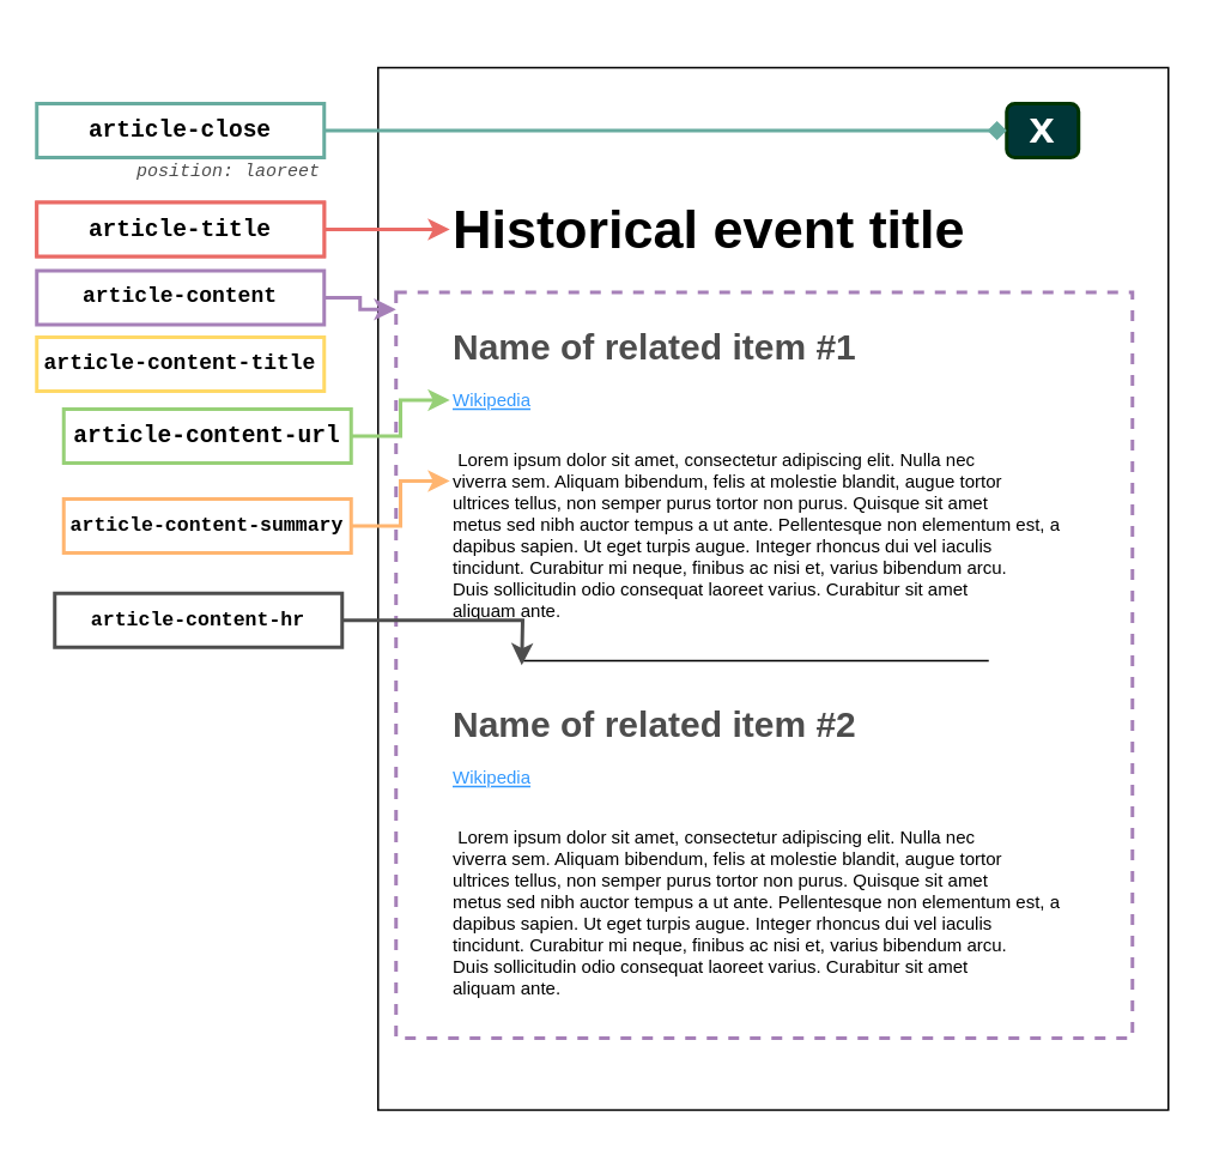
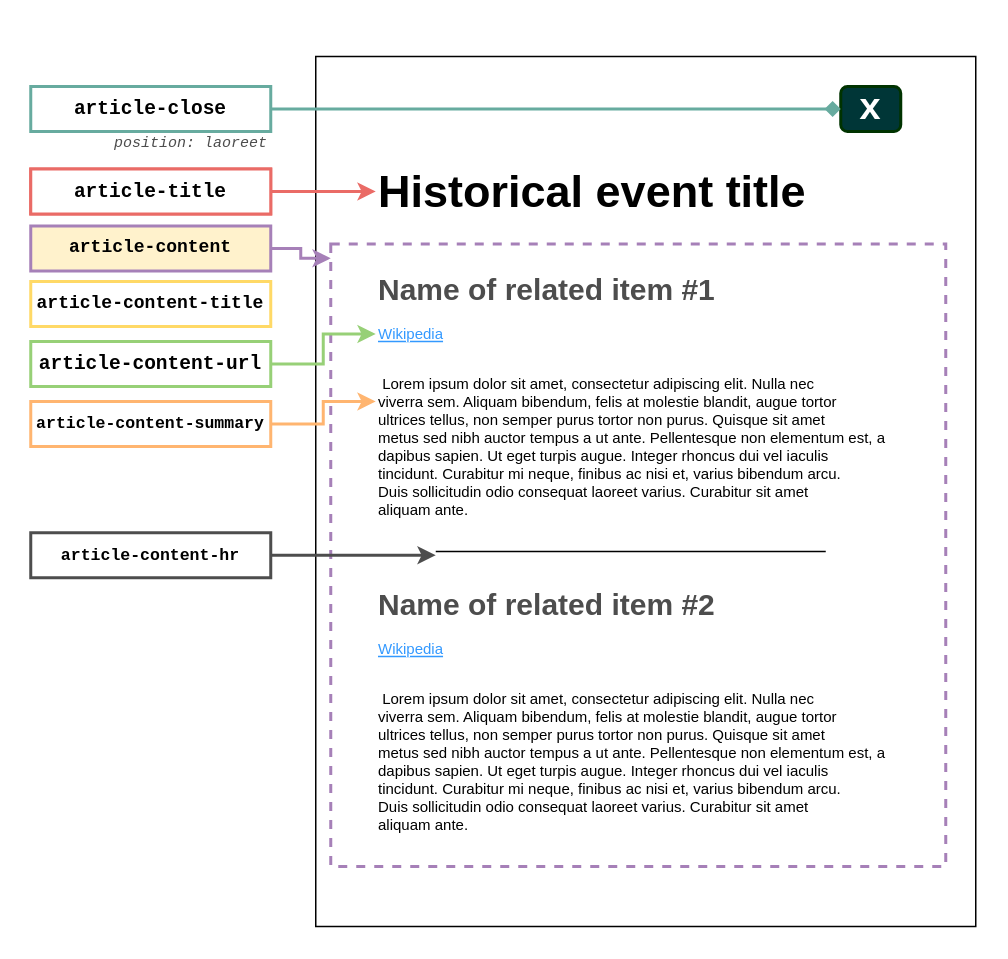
  <mxCell id="0" />
  <mxCell id="1" parent="0" />
  <mxCell id="2" value="" style="rounded=0;whiteSpace=wrap;html=1;strokeColor=default;fontSize=10;fontColor=#003637;fillColor=#FFFFFF;movable=1;resizable=1;rotatable=1;deletable=1;editable=1;connectable=1;" parent="1" vertex="1"><mxGeometry x="210" y="20" width="440" height="580" as="geometry" /></mxCell>
  <mxCell id="3" value="" style="rounded=0;whiteSpace=wrap;html=1;fontSize=11;fontColor=#4D4D4D;fillColor=none;dashed=1;strokeColor=#A680B8;strokeWidth=2;" vertex="1" parent="1"><mxGeometry x="220" y="145" width="410" height="415" as="geometry" /></mxCell>
  <mxCell id="4" value="&lt;b&gt;&lt;font color=&quot;#000000&quot; style=&quot;font-size: 30px;&quot;&gt;Historical event title&lt;/font&gt;&lt;/b&gt;" style="text;html=1;strokeColor=none;fillColor=none;align=left;verticalAlign=middle;whiteSpace=wrap;rounded=0;fontSize=10;fontColor=#003637;" parent="1" vertex="1"><mxGeometry x="250" y="80" width="360" height="60" as="geometry" /></mxCell>
  <mxCell id="5" value="&lt;p&gt;&lt;/p&gt;&lt;div style=&quot;text-align: justify;&quot;&gt;&lt;span style=&quot;background-color: initial;&quot;&gt;&amp;nbsp;Lorem ipsum dolor sit amet, consectetur adipiscing elit. Nulla nec&lt;/span&gt;&lt;/div&gt;&lt;div style=&quot;text-align: justify;&quot;&gt;&lt;span style=&quot;background-color: initial;&quot;&gt;viverra sem. Aliquam bibendum, felis at molestie blandit, augue tortor&lt;/span&gt;&lt;/div&gt;&lt;div style=&quot;text-align: justify;&quot;&gt;&lt;span style=&quot;background-color: initial;&quot;&gt;ultrices tellus, non semper purus tortor non purus. Quisque sit amet&lt;/span&gt;&lt;/div&gt;&lt;div style=&quot;text-align: justify;&quot;&gt;&lt;span style=&quot;background-color: initial;&quot;&gt;metus sed nibh auctor tempus a ut ante. Pellentesque non elementum est, a&lt;/span&gt;&lt;/div&gt;&lt;div style=&quot;text-align: justify;&quot;&gt;&lt;span style=&quot;background-color: initial;&quot;&gt;dapibus sapien. Ut eget turpis augue. Integer rhoncus dui vel iaculis&lt;/span&gt;&lt;/div&gt;&lt;div style=&quot;text-align: justify;&quot;&gt;&lt;span style=&quot;background-color: initial;&quot;&gt;tincidunt. Curabitur mi neque, finibus ac nisi et, varius bibendum arcu.&lt;/span&gt;&lt;/div&gt;&lt;div style=&quot;text-align: justify;&quot;&gt;&lt;span style=&quot;background-color: initial;&quot;&gt;Duis sollicitudin odio consequat laoreet varius. Curabitur sit amet&lt;/span&gt;&lt;/div&gt;&lt;div style=&quot;text-align: justify;&quot;&gt;&lt;span style=&quot;background-color: initial;&quot;&gt;aliquam ante.&lt;/span&gt;&lt;/div&gt;&lt;p&gt;&lt;/p&gt;" style="text;html=1;strokeColor=none;fillColor=none;align=left;verticalAlign=middle;whiteSpace=wrap;rounded=0;fontSize=10;fontColor=#000000;" parent="1" vertex="1"><mxGeometry x="250" y="220" width="340" height="120" as="geometry" /></mxCell>
  <mxCell id="6" style="edgeStyle=orthogonalEdgeStyle;rounded=0;orthogonalLoop=1;jettySize=auto;html=1;entryX=0;entryY=0.5;entryDx=0;entryDy=0;strokeColor=#EA6B66;fontSize=10;fontColor=#000000;strokeWidth=2;" parent="1" source="7" target="4" edge="1"><mxGeometry relative="1" as="geometry" /></mxCell>
  <mxCell id="7" value="&lt;b&gt;&lt;font style=&quot;font-size: 13px;&quot; face=&quot;Courier New&quot;&gt;article-title&lt;/font&gt;&lt;/b&gt;" style="rounded=0;whiteSpace=wrap;html=1;strokeColor=#EA6B66;fontSize=10;fontColor=#000000;fillColor=#FFFFFF;strokeWidth=2;align=center;" parent="1" vertex="1"><mxGeometry x="20" y="95" width="160" height="30" as="geometry" /></mxCell>
  <mxCell id="8" value="&lt;b&gt;&lt;font style=&quot;font-size: 13px;&quot; face=&quot;Courier New&quot;&gt;article-title&lt;/font&gt;&lt;/b&gt;" style="rounded=0;whiteSpace=wrap;html=1;strokeColor=#EA6B66;fontSize=10;fontColor=#000000;fillColor=#FFFFFF;strokeWidth=2;align=center;" parent="1" vertex="1"><mxGeometry x="20" y="95" width="160" height="30" as="geometry" /></mxCell>
  <mxCell id="9" style="edgeStyle=orthogonalEdgeStyle;rounded=0;orthogonalLoop=1;jettySize=auto;html=1;entryX=0;entryY=0.5;entryDx=0;entryDy=0;strokeColor=#97D077;strokeWidth=2;fontFamily=Courier New;fontSize=13;fontColor=#000000;" parent="1" source="10" target="19" edge="1"><mxGeometry relative="1" as="geometry"><mxPoint x="250" y="225" as="targetPoint" /></mxGeometry></mxCell>
- <mxCell id="10" value="&lt;b&gt;&lt;font style=&quot;font-size: 13px;&quot; face=&quot;Courier New&quot;&gt;article-content-url&lt;/font&gt;&lt;/b&gt;" style="rounded=0;whiteSpace=wrap;html=1;strokeColor=#97D077;fontSize=10;fontColor=#000000;fillColor=#FFFFFF;strokeWidth=2;align=center;" parent="1" vertex="1"><mxGeometry x="35" y="210" width="160" height="30" as="geometry" /></mxCell>
+ <mxCell id="10" value="&lt;b&gt;&lt;font style=&quot;font-size: 13px;&quot; face=&quot;Courier New&quot;&gt;article-content-url&lt;/font&gt;&lt;/b&gt;" style="rounded=0;whiteSpace=wrap;html=1;strokeColor=#97D077;fontSize=10;fontColor=#000000;fillColor=#FFFFFF;strokeWidth=2;align=center;" parent="1" vertex="1"><mxGeometry x="20" y="210" width="160" height="30" as="geometry" /></mxCell>
  <mxCell id="11" style="edgeStyle=orthogonalEdgeStyle;rounded=0;orthogonalLoop=1;jettySize=auto;html=1;entryX=0;entryY=0.25;entryDx=0;entryDy=0;strokeColor=#FFB570;strokeWidth=2;fontFamily=Courier New;fontSize=13;fontColor=#000000;" parent="1" source="12" target="5" edge="1"><mxGeometry relative="1" as="geometry" /></mxCell>
- <mxCell id="12" value="&lt;b&gt;&lt;font style=&quot;font-size: 11px;&quot; face=&quot;Courier New&quot;&gt;article-content-summary&lt;/font&gt;&lt;/b&gt;" style="rounded=0;whiteSpace=wrap;html=1;strokeColor=#FFB570;fontSize=10;fontColor=#000000;fillColor=#FFFFFF;strokeWidth=2;align=center;" parent="1" vertex="1"><mxGeometry x="35" y="260" width="160" height="30" as="geometry" /></mxCell>
+ <mxCell id="12" value="&lt;b&gt;&lt;font style=&quot;font-size: 11px;&quot; face=&quot;Courier New&quot;&gt;article-content-summary&lt;/font&gt;&lt;/b&gt;" style="rounded=0;whiteSpace=wrap;html=1;strokeColor=#FFB570;fontSize=10;fontColor=#000000;fillColor=#FFFFFF;strokeWidth=2;align=center;" parent="1" vertex="1"><mxGeometry x="20" y="250" width="160" height="30" as="geometry" /></mxCell>
  <mxCell id="13" value="&lt;p style=&quot;line-height: 140%;&quot;&gt;&lt;font size=&quot;1&quot; color=&quot;#ffffff&quot; style=&quot;&quot;&gt;&lt;b style=&quot;font-size: 25px;&quot;&gt;x&lt;/b&gt;&lt;/font&gt;&lt;/p&gt;" style="rounded=1;whiteSpace=wrap;html=1;strokeColor=#003300;strokeWidth=2;fontFamily=Courier New;fontSize=40;fontColor=#000000;fillColor=#003637;align=center;" parent="1" vertex="1"><mxGeometry x="560" y="40" width="40" height="30" as="geometry" /></mxCell>
  <mxCell id="14" style="edgeStyle=orthogonalEdgeStyle;rounded=0;orthogonalLoop=1;jettySize=auto;html=1;strokeColor=#67AB9F;strokeWidth=2;fontFamily=Courier New;fontSize=25;fontColor=#FFFFFF;endArrow=diamond;" parent="1" source="15" target="13" edge="1"><mxGeometry relative="1" as="geometry" /></mxCell>
  <mxCell id="15" value="&lt;b&gt;&lt;font style=&quot;font-size: 13px;&quot; face=&quot;Courier New&quot;&gt;article-close&lt;/font&gt;&lt;/b&gt;" style="rounded=0;whiteSpace=wrap;html=1;strokeColor=#67AB9F;fontSize=10;fontColor=#000000;fillColor=#FFFFFF;strokeWidth=2;align=center;" parent="1" vertex="1"><mxGeometry x="20" y="40" width="160" height="30" as="geometry" /></mxCell>
  <mxCell id="16" value="&lt;p&gt;&lt;/p&gt;&lt;div style=&quot;text-align: justify;&quot;&gt;&lt;font color=&quot;#4d4d4d&quot; size=&quot;1&quot;&gt;&lt;span style=&quot;font-size: 20px;&quot;&gt;&lt;b style=&quot;&quot;&gt;Name of related item #1&lt;/b&gt;&lt;/span&gt;&lt;/font&gt;&lt;/div&gt;&lt;p&gt;&lt;/p&gt;" style="text;html=1;strokeColor=none;fillColor=none;align=left;verticalAlign=middle;whiteSpace=wrap;rounded=0;fontSize=10;fontColor=#000000;" parent="1" vertex="1"><mxGeometry x="250" y="160" width="340" height="30" as="geometry" /></mxCell>
  <mxCell id="17" value="&lt;b&gt;&lt;font style=&quot;font-size: 12px;&quot; face=&quot;Courier New&quot;&gt;article-content-title&lt;/font&gt;&lt;/b&gt;" style="rounded=0;whiteSpace=wrap;html=1;strokeColor=#FFD966;fontSize=10;fontColor=#000000;fillColor=#FFFFFF;strokeWidth=2;align=center;" parent="1" vertex="1"><mxGeometry x="20" y="170" width="160" height="30" as="geometry" /></mxCell>
  <mxCell id="18" value="position: laoreet" style="text;html=1;strokeColor=none;fillColor=none;align=right;verticalAlign=middle;whiteSpace=wrap;rounded=0;strokeWidth=2;fontFamily=Courier New;fontSize=10;fontColor=#4D4D4D;fontStyle=2" parent="1" vertex="1"><mxGeometry x="20" y="63" width="160" height="30" as="geometry" /></mxCell>
  <mxCell id="19" value="&lt;p&gt;&lt;/p&gt;&lt;div style=&quot;text-align: justify;&quot;&gt;&lt;font size=&quot;1&quot; color=&quot;#3399ff&quot;&gt;&lt;u style=&quot;&quot;&gt;Wikipedia&lt;/u&gt;&lt;/font&gt;&lt;/div&gt;&lt;p&gt;&lt;/p&gt;" style="text;html=1;strokeColor=none;fillColor=none;align=left;verticalAlign=middle;whiteSpace=wrap;rounded=0;fontSize=10;fontColor=#000000;" vertex="1" parent="1"><mxGeometry x="250" y="190" width="340" height="30" as="geometry" /></mxCell>
  <mxCell id="20" value="&lt;p&gt;&lt;/p&gt;&lt;div style=&quot;text-align: justify;&quot;&gt;&lt;span style=&quot;background-color: initial;&quot;&gt;&amp;nbsp;Lorem ipsum dolor sit amet, consectetur adipiscing elit. Nulla nec&lt;/span&gt;&lt;/div&gt;&lt;div style=&quot;text-align: justify;&quot;&gt;&lt;span style=&quot;background-color: initial;&quot;&gt;viverra sem. Aliquam bibendum, felis at molestie blandit, augue tortor&lt;/span&gt;&lt;/div&gt;&lt;div style=&quot;text-align: justify;&quot;&gt;&lt;span style=&quot;background-color: initial;&quot;&gt;ultrices tellus, non semper purus tortor non purus. Quisque sit amet&lt;/span&gt;&lt;/div&gt;&lt;div style=&quot;text-align: justify;&quot;&gt;&lt;span style=&quot;background-color: initial;&quot;&gt;metus sed nibh auctor tempus a ut ante. Pellentesque non elementum est, a&lt;/span&gt;&lt;/div&gt;&lt;div style=&quot;text-align: justify;&quot;&gt;&lt;span style=&quot;background-color: initial;&quot;&gt;dapibus sapien. Ut eget turpis augue. Integer rhoncus dui vel iaculis&lt;/span&gt;&lt;/div&gt;&lt;div style=&quot;text-align: justify;&quot;&gt;&lt;span style=&quot;background-color: initial;&quot;&gt;tincidunt. Curabitur mi neque, finibus ac nisi et, varius bibendum arcu.&lt;/span&gt;&lt;/div&gt;&lt;div style=&quot;text-align: justify;&quot;&gt;&lt;span style=&quot;background-color: initial;&quot;&gt;Duis sollicitudin odio consequat laoreet varius. Curabitur sit amet&lt;/span&gt;&lt;/div&gt;&lt;div style=&quot;text-align: justify;&quot;&gt;&lt;span style=&quot;background-color: initial;&quot;&gt;aliquam ante.&lt;/span&gt;&lt;/div&gt;&lt;p&gt;&lt;/p&gt;" style="text;html=1;strokeColor=none;fillColor=none;align=left;verticalAlign=middle;whiteSpace=wrap;rounded=0;fontSize=10;fontColor=#000000;" vertex="1" parent="1"><mxGeometry x="250" y="430" width="340" height="120" as="geometry" /></mxCell>
  <mxCell id="21" value="&lt;p&gt;&lt;/p&gt;&lt;div style=&quot;text-align: justify;&quot;&gt;&lt;font color=&quot;#4d4d4d&quot; size=&quot;1&quot;&gt;&lt;span style=&quot;font-size: 20px;&quot;&gt;&lt;b style=&quot;&quot;&gt;Name of related item #2&lt;/b&gt;&lt;/span&gt;&lt;/font&gt;&lt;/div&gt;&lt;p&gt;&lt;/p&gt;" style="text;html=1;strokeColor=none;fillColor=none;align=left;verticalAlign=middle;whiteSpace=wrap;rounded=0;fontSize=10;fontColor=#000000;" vertex="1" parent="1"><mxGeometry x="250" y="370" width="340" height="30" as="geometry" /></mxCell>
  <mxCell id="22" value="&lt;p&gt;&lt;/p&gt;&lt;div style=&quot;text-align: justify;&quot;&gt;&lt;font size=&quot;1&quot; color=&quot;#3399ff&quot;&gt;&lt;u style=&quot;&quot;&gt;Wikipedia&lt;/u&gt;&lt;/font&gt;&lt;/div&gt;&lt;p&gt;&lt;/p&gt;" style="text;html=1;strokeColor=none;fillColor=none;align=left;verticalAlign=middle;whiteSpace=wrap;rounded=0;fontSize=10;fontColor=#000000;" vertex="1" parent="1"><mxGeometry x="250" y="400" width="340" height="30" as="geometry" /></mxCell>
  <mxCell id="23" value="" style="endArrow=none;html=1;rounded=0;fontSize=11;fontColor=#4D4D4D;" edge="1" parent="1"><mxGeometry width="50" height="50" relative="1" as="geometry"><mxPoint x="290" y="350" as="sourcePoint" /><mxPoint x="550" y="350" as="targetPoint" /></mxGeometry></mxCell>
  <mxCell id="24" style="edgeStyle=orthogonalEdgeStyle;rounded=0;orthogonalLoop=1;jettySize=auto;html=1;entryX=0;entryY=0.023;entryDx=0;entryDy=0;entryPerimeter=0;fontSize=11;fontColor=#4D4D4D;strokeColor=#A680B8;strokeWidth=2;" edge="1" parent="1" source="25" target="3"><mxGeometry relative="1" as="geometry" /></mxCell>
- <mxCell id="25" value="&lt;b&gt;&lt;font style=&quot;font-size: 12px;&quot; face=&quot;Courier New&quot;&gt;article-content&lt;/font&gt;&lt;/b&gt;" style="rounded=0;whiteSpace=wrap;html=1;strokeColor=#A680B8;fontSize=10;fontColor=#000000;fillColor=#FFFFFF;strokeWidth=2;align=center;" vertex="1" parent="1"><mxGeometry x="20" y="133" width="160" height="30" as="geometry" /></mxCell>
+ <mxCell id="25" value="&lt;b&gt;&lt;font style=&quot;font-size: 12px;&quot; face=&quot;Courier New&quot;&gt;article-content&lt;/font&gt;&lt;/b&gt;" style="rounded=0;whiteSpace=wrap;html=1;strokeColor=#A680B8;fontSize=10;fontColor=#000000;fillColor=#fff2cc;strokeWidth=2;align=center;" vertex="1" parent="1"><mxGeometry x="20" y="133" width="160" height="30" as="geometry" /></mxCell>
  <mxCell id="26" style="edgeStyle=orthogonalEdgeStyle;rounded=0;orthogonalLoop=1;jettySize=auto;html=1;strokeColor=#4D4D4D;strokeWidth=2;fontSize=11;fontColor=#4D4D4D;" edge="1" parent="1" source="27"><mxGeometry relative="1" as="geometry"><mxPoint x="290" y="352.5" as="targetPoint" /></mxGeometry></mxCell>
- <mxCell id="27" value="&lt;b&gt;&lt;font style=&quot;font-size: 11px;&quot; face=&quot;Courier New&quot;&gt;article-content-hr&lt;/font&gt;&lt;/b&gt;" style="rounded=0;whiteSpace=wrap;html=1;strokeColor=#4D4D4D;fontSize=10;fontColor=#000000;fillColor=#FFFFFF;strokeWidth=2;align=center;" vertex="1" parent="1"><mxGeometry x="30" y="312.5" width="160" height="30" as="geometry" /></mxCell>
+ <mxCell id="27" value="&lt;b&gt;&lt;font style=&quot;font-size: 11px;&quot; face=&quot;Courier New&quot;&gt;article-content-hr&lt;/font&gt;&lt;/b&gt;" style="rounded=0;whiteSpace=wrap;html=1;strokeColor=#4D4D4D;fontSize=10;fontColor=#000000;fillColor=#FFFFFF;strokeWidth=2;align=center;" vertex="1" parent="1"><mxGeometry x="20" y="337.5" width="160" height="30" as="geometry" /></mxCell>
